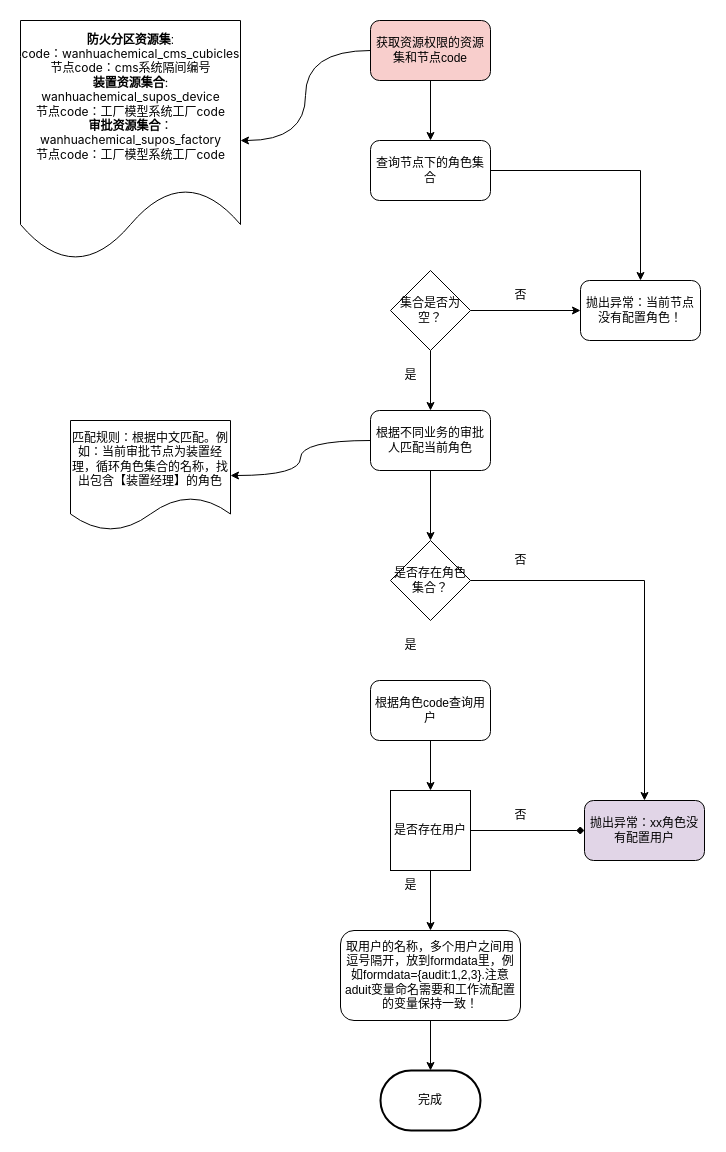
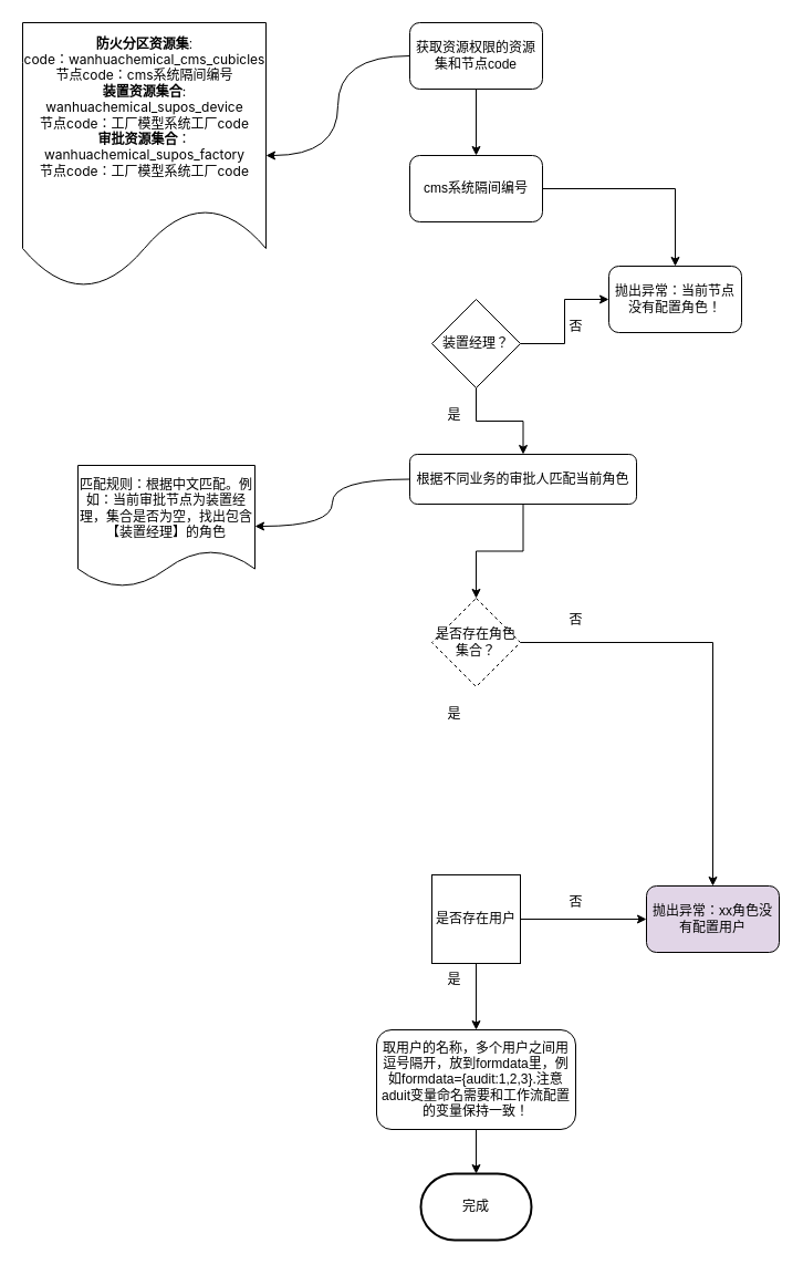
  <mxCell id="0" />
  <mxCell id="1" parent="0" />
  <mxCell id="2" value="" style="edgeStyle=orthogonalEdgeStyle;rounded=0;orthogonalLoop=1;jettySize=auto;html=1;" edge="1" parent="1" source="4" target="6"><mxGeometry relative="1" as="geometry" /></mxCell>
  <mxCell id="3" style="edgeStyle=orthogonalEdgeStyle;curved=1;rounded=0;orthogonalLoop=1;jettySize=auto;html=1;" edge="1" parent="1" source="4" target="29"><mxGeometry relative="1" as="geometry" /></mxCell>
- <mxCell id="4" value="获取资源权限的资源集和节点code" style="rounded=1;whiteSpace=wrap;html=1;fillColor=#f8cecc;" vertex="1" parent="1"><mxGeometry x="370" y="20" width="120" height="60" as="geometry" /></mxCell>
+ <mxCell id="4" value="获取资源权限的资源集和节点code" style="rounded=1;whiteSpace=wrap;html=1;" vertex="1" parent="1"><mxGeometry x="370" y="20" width="120" height="60" as="geometry" /></mxCell>
  <mxCell id="5" value="" style="edgeStyle=orthogonalEdgeStyle;rounded=0;orthogonalLoop=1;jettySize=auto;html=1;" edge="1" parent="1" source="6" target="15"><mxGeometry relative="1" as="geometry" /></mxCell>
- <mxCell id="6" value="查询节点下的角色集合" style="rounded=1;whiteSpace=wrap;html=1;" vertex="1" parent="1"><mxGeometry x="370" y="140" width="120" height="60" as="geometry" /></mxCell>
+ <mxCell id="6" value="cms系统隔间编号" style="rounded=1;whiteSpace=wrap;html=1;" vertex="1" parent="1"><mxGeometry x="370" y="140" width="120" height="60" as="geometry" /></mxCell>
  <mxCell id="7" value="" style="edgeStyle=orthogonalEdgeStyle;rounded=0;orthogonalLoop=1;jettySize=auto;html=1;" edge="1" parent="1" source="9" target="12"><mxGeometry relative="1" as="geometry" /></mxCell>
  <mxCell id="8" value="" style="edgeStyle=orthogonalEdgeStyle;rounded=0;orthogonalLoop=1;jettySize=auto;html=1;" edge="1" parent="1" source="9" target="15"><mxGeometry relative="1" as="geometry" /></mxCell>
- <mxCell id="9" value="集合是否为空？" style="rhombus;whiteSpace=wrap;html=1;" vertex="1" parent="1"><mxGeometry x="390" y="270" width="80" height="80" as="geometry" /></mxCell>
+ <mxCell id="9" value="装置经理？" style="rhombus;whiteSpace=wrap;html=1;" vertex="1" parent="1"><mxGeometry x="390" y="270" width="80" height="80" as="geometry" /></mxCell>
  <mxCell id="10" value="" style="edgeStyle=orthogonalEdgeStyle;rounded=0;orthogonalLoop=1;jettySize=auto;html=1;" edge="1" parent="1" source="12" target="14"><mxGeometry relative="1" as="geometry" /></mxCell>
  <mxCell id="11" style="edgeStyle=orthogonalEdgeStyle;curved=1;rounded=0;orthogonalLoop=1;jettySize=auto;html=1;" edge="1" parent="1" source="12" target="30"><mxGeometry relative="1" as="geometry" /></mxCell>
- <mxCell id="12" value="根据不同业务的审批人匹配当前角色" style="rounded=1;whiteSpace=wrap;html=1;" vertex="1" parent="1"><mxGeometry x="370" y="410" width="120" height="60" as="geometry" /></mxCell>
+ <mxCell id="12" value="根据不同业务的审批人匹配当前角色" style="rounded=1;whiteSpace=wrap;html=1;" vertex="1" parent="1"><mxGeometry x="370" y="410" width="205" height="45" as="geometry" /></mxCell>
  <mxCell id="13" value="" style="edgeStyle=orthogonalEdgeStyle;rounded=0;orthogonalLoop=1;jettySize=auto;html=1;" edge="1" parent="1" source="14" target="21"><mxGeometry relative="1" as="geometry" /></mxCell>
- <mxCell id="14" value="是否存在角色集合？" style="rhombus;whiteSpace=wrap;html=1;" vertex="1" parent="1"><mxGeometry x="390" y="540" width="80" height="80" as="geometry" /></mxCell>
- <mxCell id="15" value="抛出异常：当前节点没有配置角色！" style="rounded=1;whiteSpace=wrap;html=1;" vertex="1" parent="1"><mxGeometry x="580" y="280" width="120" height="60" as="geometry" /></mxCell>
- <mxCell id="16" value="" style="edgeStyle=orthogonalEdgeStyle;rounded=0;orthogonalLoop=1;jettySize=auto;html=1;" edge="1" parent="1" source="17" target="20"><mxGeometry relative="1" as="geometry" /></mxCell>
- <mxCell id="17" value="根据角色code查询用户" style="rounded=1;whiteSpace=wrap;html=1;" vertex="1" parent="1"><mxGeometry x="370" y="680" width="120" height="60" as="geometry" /></mxCell>
- <mxCell id="18" value="" style="edgeStyle=orthogonalEdgeStyle;rounded=0;orthogonalLoop=1;jettySize=auto;html=1;endArrow=diamond;" edge="1" parent="1" source="20" target="21"><mxGeometry relative="1" as="geometry" /></mxCell>
+ <mxCell id="14" value="是否存在角色集合？" style="rhombus;whiteSpace=wrap;html=1;dashed=1;" vertex="1" parent="1"><mxGeometry x="390" y="540" width="80" height="80" as="geometry" /></mxCell>
+ <mxCell id="15" value="抛出异常：当前节点没有配置角色！" style="rounded=1;whiteSpace=wrap;html=1;" vertex="1" parent="1"><mxGeometry x="550" y="240" width="120" height="60" as="geometry" /></mxCell>
+ <mxCell id="18" value="" style="edgeStyle=orthogonalEdgeStyle;rounded=0;orthogonalLoop=1;jettySize=auto;html=1;" edge="1" parent="1" source="20" target="21"><mxGeometry relative="1" as="geometry" /></mxCell>
  <mxCell id="19" value="" style="edgeStyle=orthogonalEdgeStyle;rounded=0;orthogonalLoop=1;jettySize=auto;html=1;" edge="1" parent="1" source="20" target="23"><mxGeometry relative="1" as="geometry" /></mxCell>
  <mxCell id="20" value="是否存在用户" style="whiteSpace=wrap;html=1;rounded=0;" vertex="1" parent="1"><mxGeometry x="390" y="790" width="80" height="80" as="geometry" /></mxCell>
  <mxCell id="21" value="抛出异常：xx角色没有配置用户" style="rounded=1;whiteSpace=wrap;html=1;fillColor=#e1d5e7;" vertex="1" parent="1"><mxGeometry x="584" y="800" width="120" height="60" as="geometry" /></mxCell>
  <mxCell id="22" value="" style="edgeStyle=orthogonalEdgeStyle;rounded=0;orthogonalLoop=1;jettySize=auto;html=1;" edge="1" parent="1" source="23" target="24"><mxGeometry relative="1" as="geometry" /></mxCell>
  <mxCell id="23" value="取用户的名称，多个用户之间用逗号隔开，放到formdata里，例如formdata={audit:1,2,3}.注意aduit变量命名需要和工作流配置的变量保持一致！" style="rounded=1;whiteSpace=wrap;html=1;" vertex="1" parent="1"><mxGeometry x="340" y="930" width="180" height="90" as="geometry" /></mxCell>
- <mxCell id="24" value="完成" style="strokeWidth=2;html=1;shape=mxgraph.flowchart.terminator;whiteSpace=wrap;" vertex="1" parent="1"><mxGeometry x="380" y="1070" width="100" height="60" as="geometry" /></mxCell>
+ <mxCell id="24" value="完成" style="strokeWidth=2;html=1;shape=mxgraph.flowchart.terminator;whiteSpace=wrap;" vertex="1" parent="1"><mxGeometry x="380" y="1060" width="100" height="60" as="geometry" /></mxCell>
  <mxCell id="25" value="否" style="text;html=1;resizable=0;autosize=1;align=center;verticalAlign=middle;points=[];fillColor=none;strokeColor=none;rounded=0;" vertex="1" parent="1"><mxGeometry x="500" y="545" width="40" height="30" as="geometry" /></mxCell>
  <mxCell id="26" value="否" style="text;html=1;resizable=0;autosize=1;align=center;verticalAlign=middle;points=[];fillColor=none;strokeColor=none;rounded=0;" vertex="1" parent="1"><mxGeometry x="500" y="800" width="40" height="30" as="geometry" /></mxCell>
  <mxCell id="27" value="是" style="text;html=1;resizable=0;autosize=1;align=center;verticalAlign=middle;points=[];fillColor=none;strokeColor=none;rounded=0;" vertex="1" parent="1"><mxGeometry x="390" y="630" width="40" height="30" as="geometry" /></mxCell>
  <mxCell id="28" value="是" style="text;html=1;resizable=0;autosize=1;align=center;verticalAlign=middle;points=[];fillColor=none;strokeColor=none;rounded=0;" vertex="1" parent="1"><mxGeometry x="390" y="870" width="40" height="30" as="geometry" /></mxCell>
  <mxCell id="29" value="&lt;b&gt;防火分区资源集&lt;/b&gt;:&lt;br&gt;&lt;span style=&quot;font-family: -apple-system, &amp;quot;system-ui&amp;quot;, &amp;quot;Segoe UI&amp;quot;, &amp;quot;PingFang SC&amp;quot;, &amp;quot;Hiragino Sans GB&amp;quot;, &amp;quot;Microsoft YaHei&amp;quot;, &amp;quot;Helvetica Neue&amp;quot;, Helvetica, Arial, sans-serif, &amp;quot;Apple Color Emoji&amp;quot;, &amp;quot;Segoe UI Emoji&amp;quot;, &amp;quot;Segoe UI Symbol&amp;quot;; text-align: start; background-color: rgb(255, 255, 255);&quot;&gt;code：wanhuachemical_cms_cubicles&lt;br&gt;节点code：cms系统隔间编号&lt;br&gt;&lt;/span&gt;&lt;span style=&quot;font-family: -apple-system, &amp;quot;system-ui&amp;quot;, &amp;quot;Segoe UI&amp;quot;, &amp;quot;PingFang SC&amp;quot;, &amp;quot;Hiragino Sans GB&amp;quot;, &amp;quot;Microsoft YaHei&amp;quot;, &amp;quot;Helvetica Neue&amp;quot;, Helvetica, Arial, sans-serif, &amp;quot;Apple Color Emoji&amp;quot;, &amp;quot;Segoe UI Emoji&amp;quot;, &amp;quot;Segoe UI Symbol&amp;quot;; text-align: start; background-color: rgb(255, 255, 255);&quot;&gt;&lt;b&gt;装置资源集合&lt;/b&gt;:&lt;br&gt;&lt;/span&gt;&lt;span style=&quot;font-family: -apple-system, &amp;quot;system-ui&amp;quot;, &amp;quot;Segoe UI&amp;quot;, &amp;quot;PingFang SC&amp;quot;, &amp;quot;Hiragino Sans GB&amp;quot;, &amp;quot;Microsoft YaHei&amp;quot;, &amp;quot;Helvetica Neue&amp;quot;, Helvetica, Arial, sans-serif, &amp;quot;Apple Color Emoji&amp;quot;, &amp;quot;Segoe UI Emoji&amp;quot;, &amp;quot;Segoe UI Symbol&amp;quot;; text-align: start; background-color: rgb(255, 255, 255);&quot;&gt;wanhuachemical_supos_device&lt;br&gt;节点code：工厂模型系统工厂code&lt;br&gt;&lt;/span&gt;&lt;span style=&quot;font-family: -apple-system, &amp;quot;system-ui&amp;quot;, &amp;quot;Segoe UI&amp;quot;, &amp;quot;PingFang SC&amp;quot;, &amp;quot;Hiragino Sans GB&amp;quot;, &amp;quot;Microsoft YaHei&amp;quot;, &amp;quot;Helvetica Neue&amp;quot;, Helvetica, Arial, sans-serif, &amp;quot;Apple Color Emoji&amp;quot;, &amp;quot;Segoe UI Emoji&amp;quot;, &amp;quot;Segoe UI Symbol&amp;quot;; text-align: start; background-color: rgb(255, 255, 255);&quot;&gt;&lt;b&gt;审批资源集合&lt;/b&gt;：&lt;br&gt;&lt;/span&gt;&lt;span style=&quot;font-family: -apple-system, &amp;quot;system-ui&amp;quot;, &amp;quot;Segoe UI&amp;quot;, &amp;quot;PingFang SC&amp;quot;, &amp;quot;Hiragino Sans GB&amp;quot;, &amp;quot;Microsoft YaHei&amp;quot;, &amp;quot;Helvetica Neue&amp;quot;, Helvetica, Arial, sans-serif, &amp;quot;Apple Color Emoji&amp;quot;, &amp;quot;Segoe UI Emoji&amp;quot;, &amp;quot;Segoe UI Symbol&amp;quot;; text-align: start; background-color: rgb(255, 255, 255);&quot;&gt;wanhuachemical_supos_factory&lt;br&gt;&lt;/span&gt;&lt;span style=&quot;font-family: -apple-system, &amp;quot;system-ui&amp;quot;, &amp;quot;Segoe UI&amp;quot;, &amp;quot;PingFang SC&amp;quot;, &amp;quot;Hiragino Sans GB&amp;quot;, &amp;quot;Microsoft YaHei&amp;quot;, &amp;quot;Helvetica Neue&amp;quot;, Helvetica, Arial, sans-serif, &amp;quot;Apple Color Emoji&amp;quot;, &amp;quot;Segoe UI Emoji&amp;quot;, &amp;quot;Segoe UI Symbol&amp;quot;; text-align: start; background-color: rgb(255, 255, 255);&quot;&gt;节点code：工厂模型系统工厂code&lt;/span&gt;&lt;span style=&quot;font-family: -apple-system, &amp;quot;system-ui&amp;quot;, &amp;quot;Segoe UI&amp;quot;, &amp;quot;PingFang SC&amp;quot;, &amp;quot;Hiragino Sans GB&amp;quot;, &amp;quot;Microsoft YaHei&amp;quot;, &amp;quot;Helvetica Neue&amp;quot;, Helvetica, Arial, sans-serif, &amp;quot;Apple Color Emoji&amp;quot;, &amp;quot;Segoe UI Emoji&amp;quot;, &amp;quot;Segoe UI Symbol&amp;quot;; text-align: start; background-color: rgb(255, 255, 255);&quot;&gt;&lt;br&gt;&lt;br&gt;&lt;/span&gt;" style="shape=document;html=1;boundedLbl=1;rounded=1;labelPosition=center;verticalLabelPosition=middle;align=center;verticalAlign=middle;fontColor=default;" vertex="1" parent="1"><mxGeometry x="20" y="20" width="220" height="240" as="geometry" /></mxCell>
- <mxCell id="30" value="匹配规则：根据中文匹配。例如：当前审批节点为装置经理，循环角色集合的名称，找出包含【装置经理】的角色" style="shape=document;whiteSpace=wrap;html=1;boundedLbl=1;" vertex="1" parent="1"><mxGeometry x="70" y="420" width="160" height="110" as="geometry" /></mxCell>
+ <mxCell id="30" value="匹配规则：根据中文匹配。例如：当前审批节点为装置经理，集合是否为空，找出包含【装置经理】的角色" style="shape=document;whiteSpace=wrap;html=1;boundedLbl=1;" vertex="1" parent="1"><mxGeometry x="70" y="420" width="160" height="110" as="geometry" /></mxCell>
  <mxCell id="31" value="否" style="text;html=1;resizable=0;autosize=1;align=center;verticalAlign=middle;points=[];fillColor=none;strokeColor=none;rounded=0;" vertex="1" parent="1"><mxGeometry x="500" y="280" width="40" height="30" as="geometry" /></mxCell>
  <mxCell id="32" value="是" style="text;html=1;resizable=0;autosize=1;align=center;verticalAlign=middle;points=[];fillColor=none;strokeColor=none;rounded=0;" vertex="1" parent="1"><mxGeometry x="390" y="360" width="40" height="30" as="geometry" /></mxCell>
